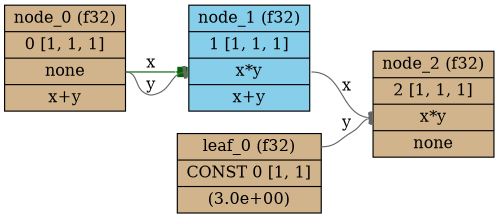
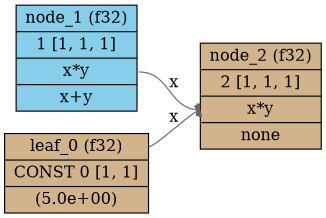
  digraph {
    newrank=true
    rankdir=LR
    node [fillcolor=tan shape=record style=filled]
    edge [arrowhead=tee color=gray40 headport=x style=solid tailport=x]
-   n1 [label="node_0 (f32)|0 [1, 1, 1] | <x>none | <g>x+y"]
    n2 [fillcolor=skyblue label="node_1 (f32)|1 [1, 1, 1] | <x>x*y | <g>x+y"]
    n3 [label="node_2 (f32)|2 [1, 1, 1] | <x>x*y | <g>none"]
-   n4 [label="<x>leaf_0 (f32)|CONST 0 [1, 1] | (3.0e+00)"]
-   n1 -> n2 [arrowhead=box color=darkgreen label=x]
-   n1 -> n2 [label=y]
+   n4 [label="<x>leaf_0 (f32)|CONST 0 [1, 1] | (5.0e+00)"]
    n2 -> n3 [label=x]
-   n4 -> n3 [label=y]
+   n4 -> n3 [label=x]
  }
